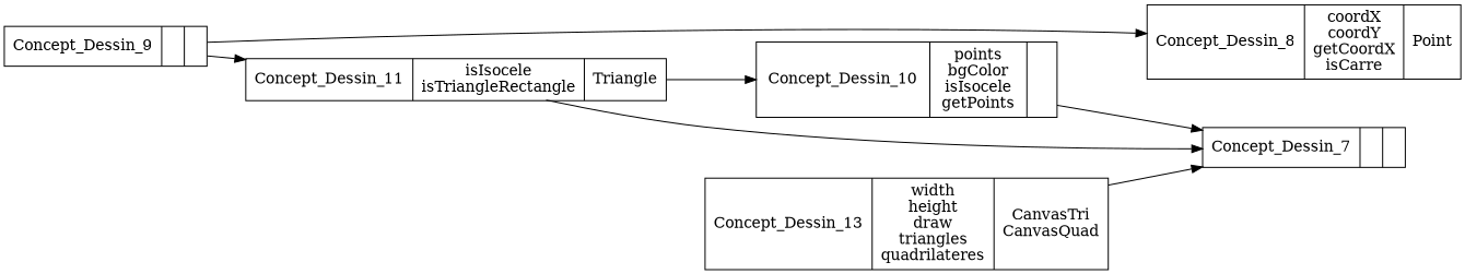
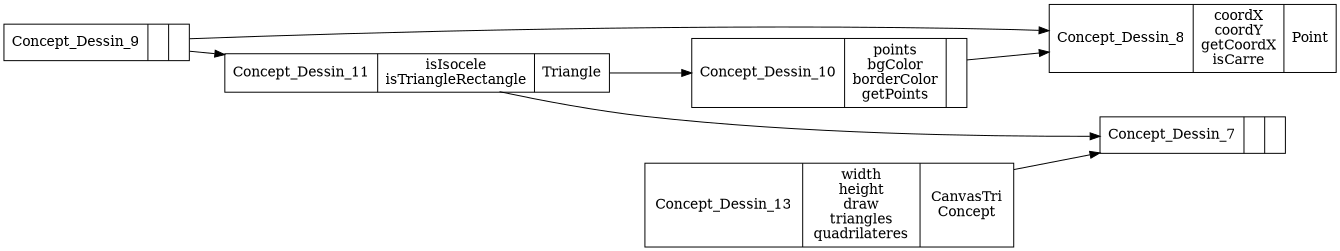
  digraph {
    rankdir=LR
    node [shape=record]
    n1 [label="{Concept_Dessin_7||}"]
    n2 [label="{Concept_Dessin_8|coordX\ncoordY\ngetCoordX\nisCarre\n|Point\n}"]
    n3 [label="{Concept_Dessin_9||}"]
    n4 [label="{Concept_Dessin_11|isIsocele\nisTriangleRectangle\n|Triangle\n}"]
-   n5 [label="{Concept_Dessin_13|width\nheight\ndraw\ntriangles\nquadrilateres\n|CanvasTri\nCanvasQuad\n}"]
-   n6 [label="{Concept_Dessin_10|points\nbgColor\nisIsocele\ngetPoints\n|}"]
+   n5 [label="{Concept_Dessin_13|width\nheight\ndraw\ntriangles\nquadrilateres\n|CanvasTri\nConcept\n}"]
+   n6 [label="{Concept_Dessin_10|points\nbgColor\nborderColor\ngetPoints\n|}"]
    subgraph sub_1 {
      label=Dessin
      n1
      n2
      n3
      n4
      n5
      n6
    }
    n3 -> n2
    n3 -> n4
    n4 -> n1
    n4 -> n6
    n5 -> n1
-   n6 -> n1
+   n6 -> n2
  }
